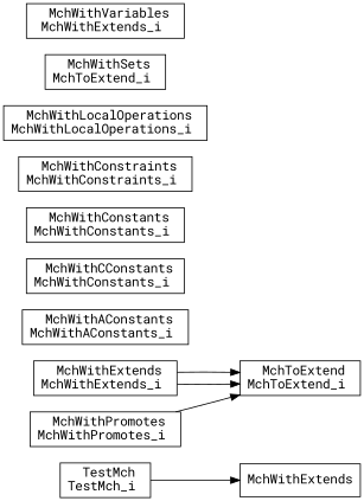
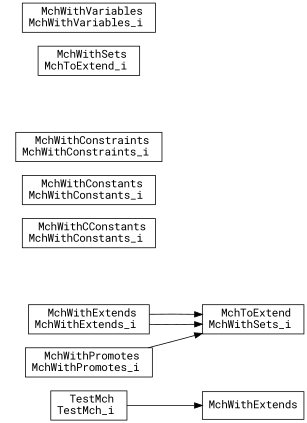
  digraph {
    fontname="Roboto Mono"
    rankdir=LR
    node [fontname="Roboto Mono" shape=box]
    edge [fontname="Roboto Mono"]
    n1 [label=MchWithExtends]
-   n2 [label=" MchToExtend\nMchToExtend_i "]
-   n3 [label=" MchWithAConstants\nMchWithAConstants_i "]
+   n2 [label=" MchToExtend\nMchWithSets_i "]
    n4 [label=" MchWithCConstants\nMchWithConstants_i "]
    n5 [label=" MchWithConstants\nMchWithConstants_i "]
    n6 [label=" MchWithConstraints\nMchWithConstraints_i "]
    n7 [label=" MchWithExtends\nMchWithExtends_i "]
-   n8 [label=" MchWithLocalOperations\nMchWithLocalOperations_i "]
    n9 [label=" MchWithPromotes\nMchWithPromotes_i "]
    n10 [label=" MchWithSets\nMchToExtend_i "]
-   n11 [label=" MchWithVariables\nMchWithExtends_i "]
+   n11 [label=" MchWithVariables\nMchWithVariables_i "]
    n12 [label=" TestMch\nTestMch_i "]
    n7 -> n2
    n7 -> n2
    n9 -> n2
    n12 -> n1
  }
